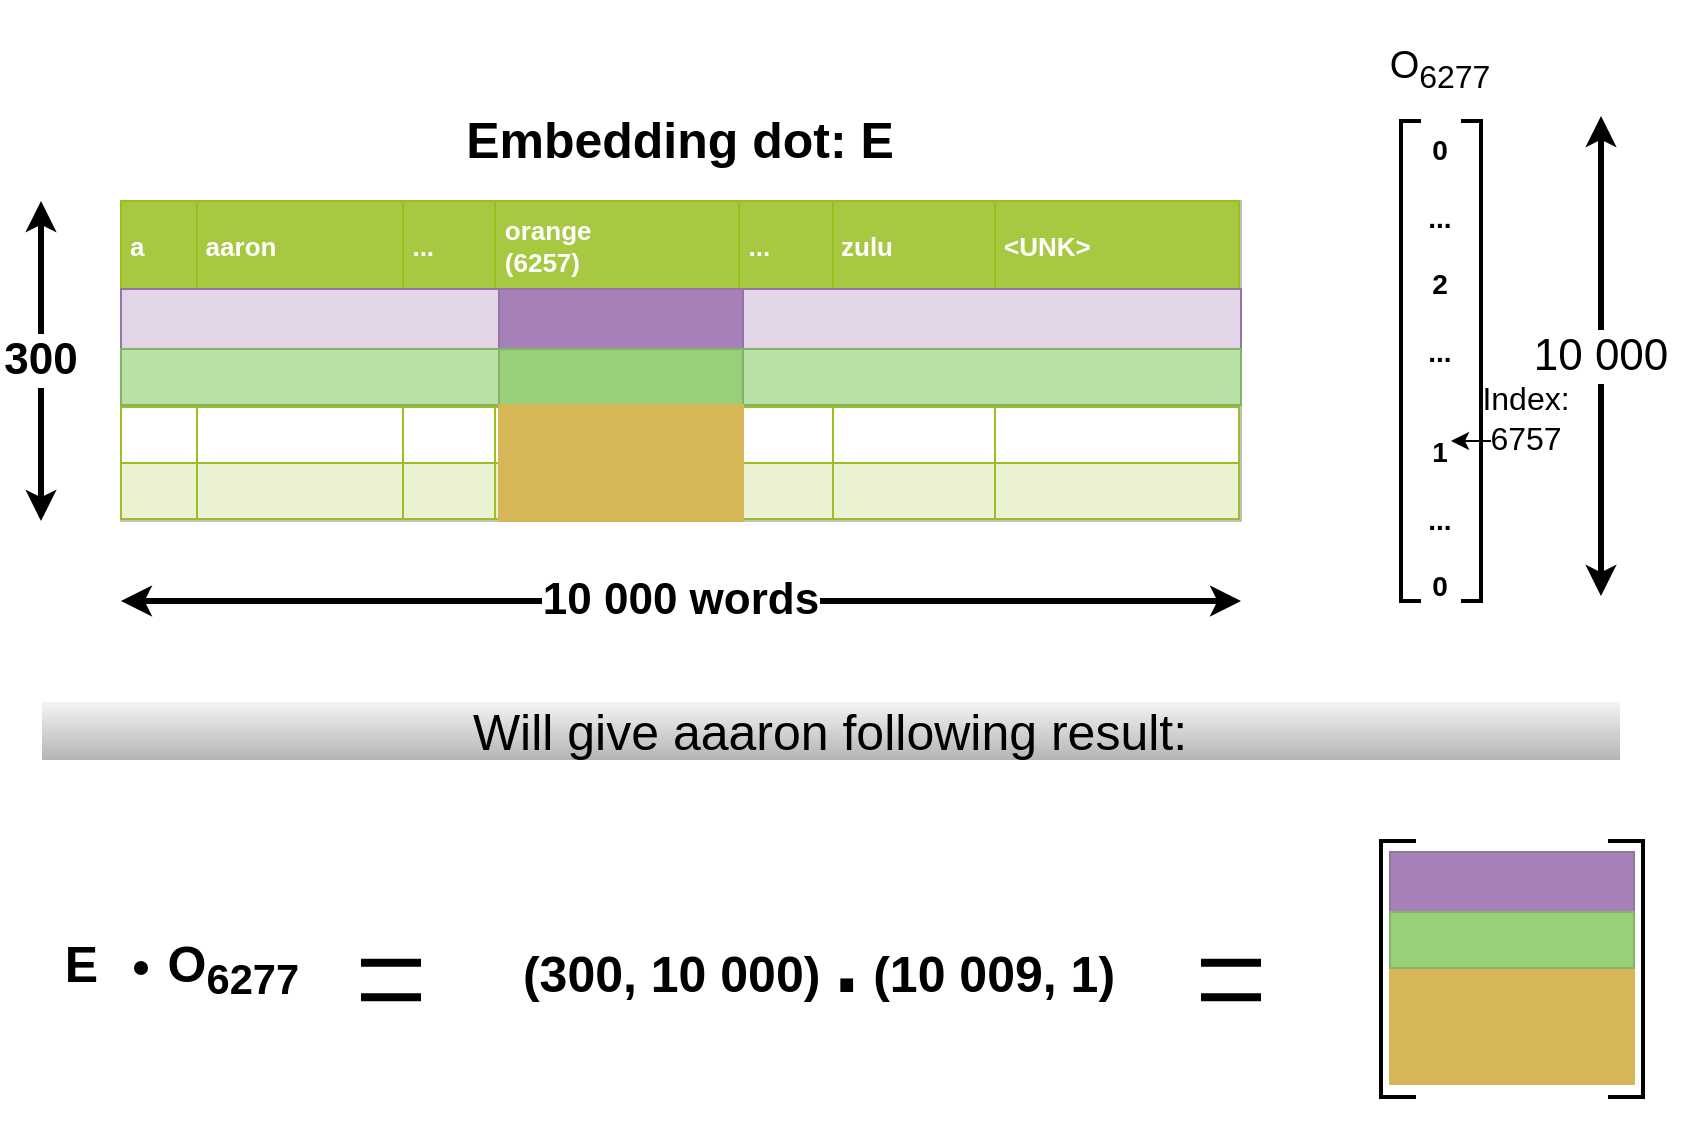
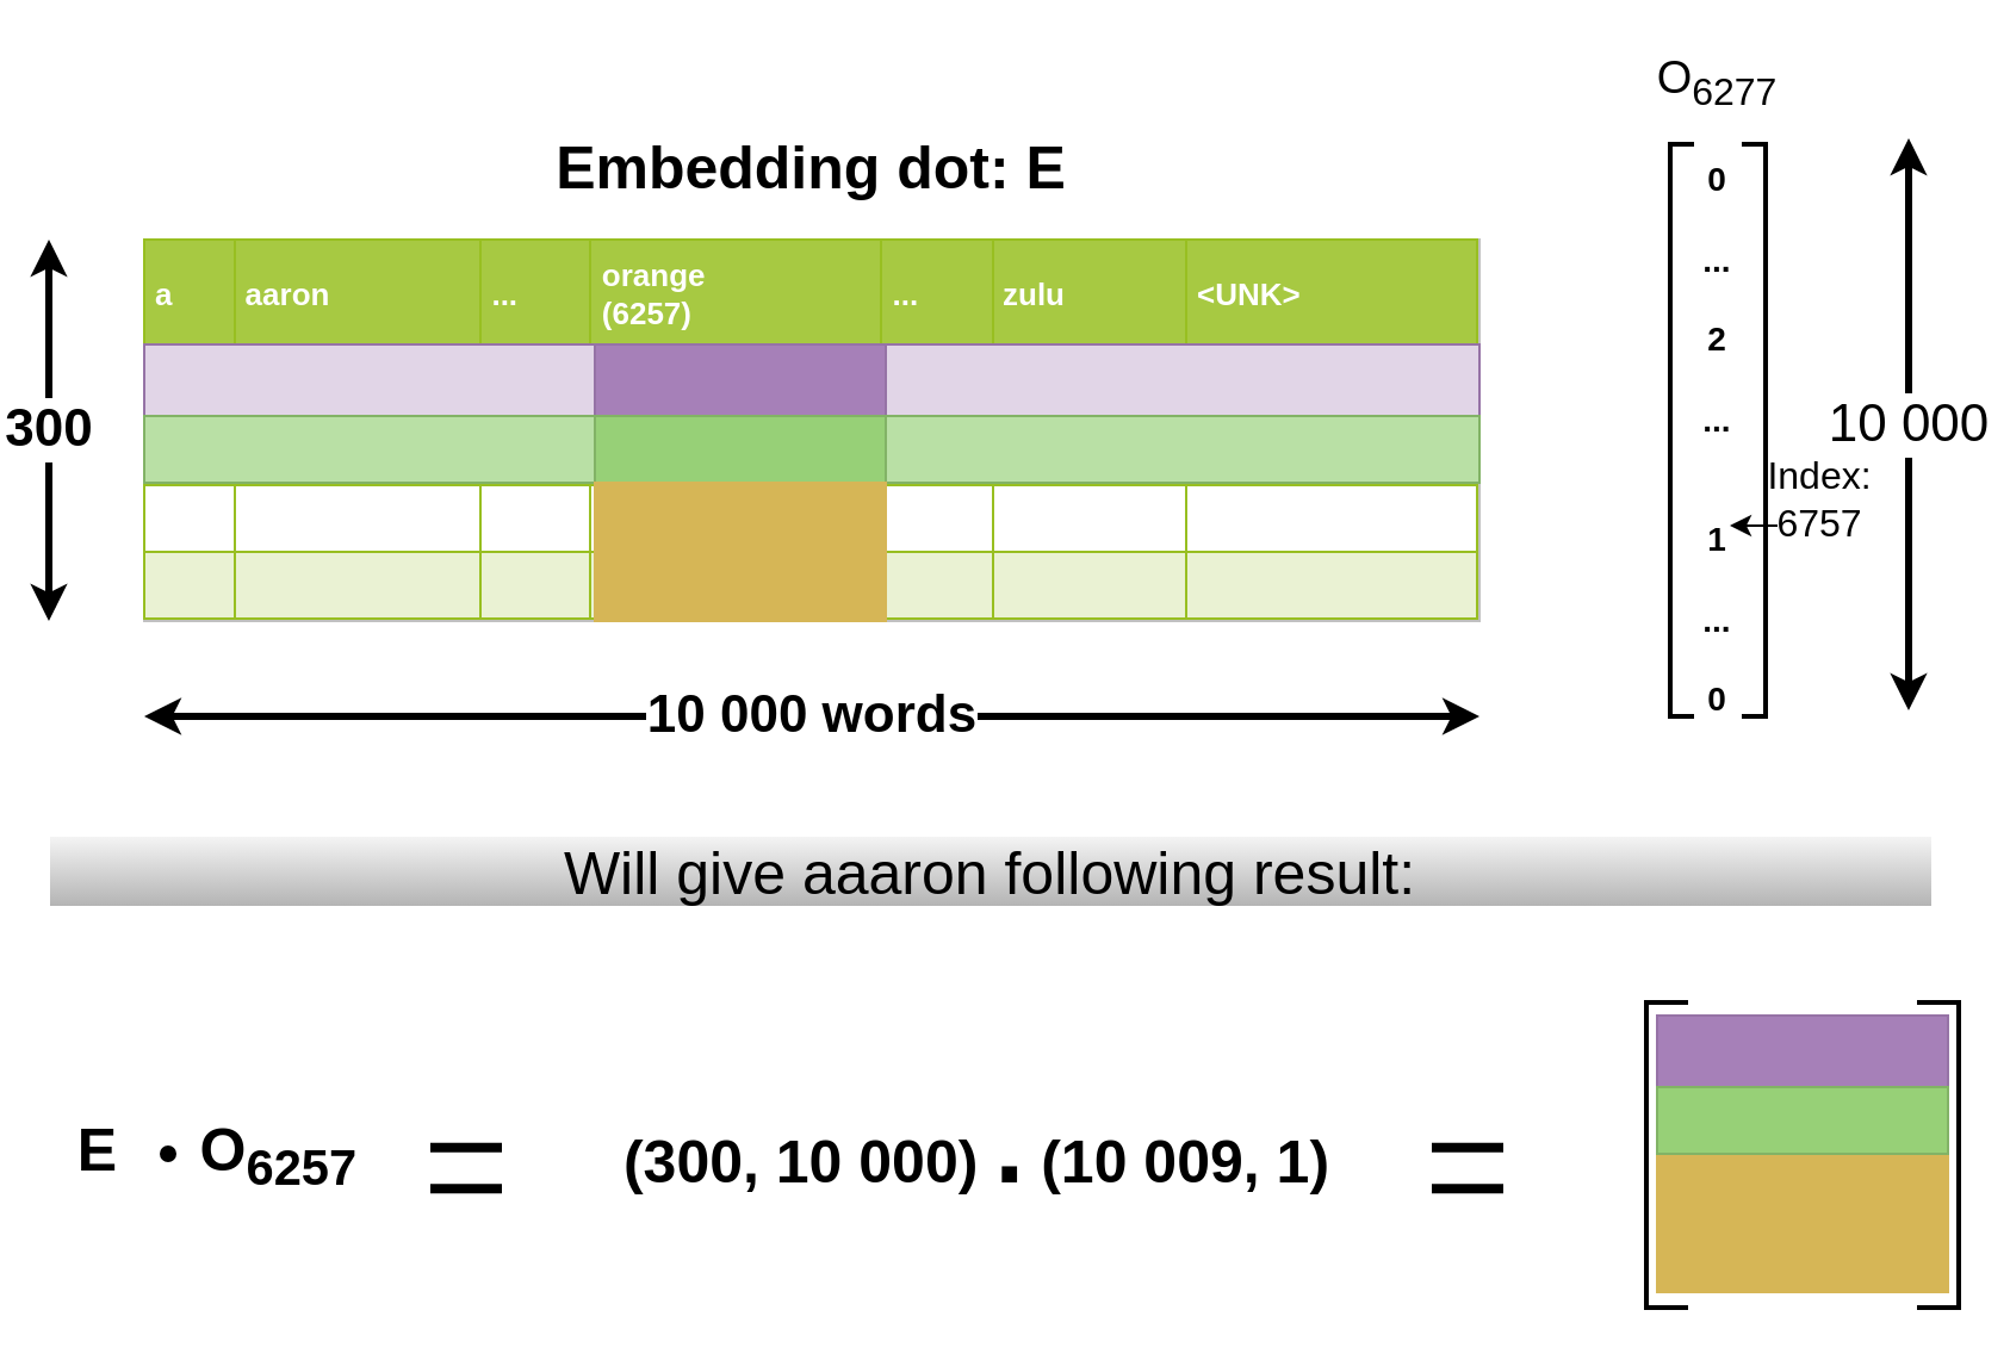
  <mxCell id="0" />
  <mxCell id="1" parent="0" />
  <mxCell id="2" value="&lt;table border=&quot;1&quot; width=&quot;100%&quot; cellpadding=&quot;4&quot; style=&quot;width: 100% ; height: 100% ; border-collapse: collapse&quot;&gt;&lt;tbody style=&quot;font-size: 13px&quot;&gt;&lt;tr style=&quot;background-color: #a7c942 ; color: #ffffff ; border: 1px solid #98bf21&quot;&gt;&lt;th align=&quot;left&quot;&gt;a&lt;/th&gt;&lt;th align=&quot;left&quot;&gt;aaron&lt;/th&gt;&lt;th align=&quot;left&quot;&gt;...&lt;/th&gt;&lt;td&gt;&lt;b&gt;orange&lt;br&gt;(6257)&lt;br&gt;&lt;/b&gt;&lt;/td&gt;&lt;td&gt;&lt;b&gt;...&lt;/b&gt;&lt;/td&gt;&lt;td&gt;&lt;b&gt;zulu&lt;/b&gt;&lt;/td&gt;&lt;td&gt;&lt;b&gt;&amp;lt;UNK&amp;gt;&lt;/b&gt;&lt;/td&gt;&lt;/tr&gt;&lt;tr style=&quot;border: 1px solid #98bf21&quot;&gt;&lt;td&gt;&lt;/td&gt;&lt;td&gt;&lt;br&gt;&lt;/td&gt;&lt;td&gt;&lt;/td&gt;&lt;td&gt;&lt;br&gt;&lt;/td&gt;&lt;td&gt;&lt;br&gt;&lt;/td&gt;&lt;td&gt;&lt;br&gt;&lt;/td&gt;&lt;td&gt;&lt;br&gt;&lt;/td&gt;&lt;/tr&gt;&lt;tr style=&quot;background-color: #eaf2d3 ; border: 1px solid #98bf21&quot;&gt;&lt;td&gt;&lt;br&gt;&lt;/td&gt;&lt;td&gt;&lt;br&gt;&lt;/td&gt;&lt;td&gt;&lt;br&gt;&lt;/td&gt;&lt;td&gt;&lt;br&gt;&lt;/td&gt;&lt;td&gt;&lt;br&gt;&lt;/td&gt;&lt;td&gt;&lt;br&gt;&lt;/td&gt;&lt;td&gt;&lt;br&gt;&lt;/td&gt;&lt;/tr&gt;&lt;tr style=&quot;border: 1px solid #98bf21&quot;&gt;&lt;td&gt;&lt;br&gt;&lt;/td&gt;&lt;td&gt;&lt;br&gt;&lt;/td&gt;&lt;td&gt;&lt;br&gt;&lt;/td&gt;&lt;td&gt;&lt;br&gt;&lt;/td&gt;&lt;td&gt;&lt;br&gt;&lt;/td&gt;&lt;td&gt;&lt;br&gt;&lt;/td&gt;&lt;td&gt;&lt;br&gt;&lt;/td&gt;&lt;/tr&gt;&lt;tr style=&quot;background-color: #eaf2d3 ; border: 1px solid #98bf21&quot;&gt;&lt;td&gt;&lt;br&gt;&lt;/td&gt;&lt;td&gt;&lt;br&gt;&lt;/td&gt;&lt;td&gt;&lt;br&gt;&lt;/td&gt;&lt;td&gt;&lt;br&gt;&lt;/td&gt;&lt;td&gt;&lt;br&gt;&lt;/td&gt;&lt;td&gt;&lt;br&gt;&lt;/td&gt;&lt;td&gt;&lt;br&gt;&lt;/td&gt;&lt;/tr&gt;&lt;/tbody&gt;&lt;/table&gt;" style="text;html=1;strokeColor=#c0c0c0;fillColor=#ffffff;overflow=fill;rounded=0;" parent="1" vertex="1"><mxGeometry x="60" y="100" width="560" height="160" as="geometry" /></mxCell>
  <mxCell id="3" value="" style="rounded=0;whiteSpace=wrap;html=1;fillColor=#E1D5E7;fontSize=25;strokeColor=#9673a6;" vertex="1" parent="1"><mxGeometry x="60" y="144" width="560" height="30" as="geometry" /></mxCell>
  <mxCell id="4" value="300" style="endArrow=classic;startArrow=classic;html=1;fontSize=22;strokeWidth=3;fontStyle=1" parent="1" edge="1"><mxGeometry width="50" height="50" relative="1" as="geometry"><mxPoint x="20" y="260" as="sourcePoint" /><mxPoint x="20" y="100" as="targetPoint" /></mxGeometry></mxCell>
  <mxCell id="5" value="10 000 words" style="endArrow=classic;startArrow=classic;html=1;fontSize=22;strokeWidth=3;fontStyle=1" parent="1" edge="1"><mxGeometry width="50" height="50" relative="1" as="geometry"><mxPoint x="620" y="300" as="sourcePoint" /><mxPoint x="60" y="300" as="targetPoint" /></mxGeometry></mxCell>
  <mxCell id="6" value="O&lt;sub&gt;&lt;font style=&quot;font-size: 16px&quot;&gt;6277&lt;/font&gt;&lt;/sub&gt;" style="text;html=1;strokeColor=none;fillColor=none;align=center;verticalAlign=middle;whiteSpace=wrap;rounded=0;fontSize=19;" parent="1" vertex="1"><mxGeometry x="690" y="20" width="60" height="30" as="geometry" /></mxCell>
  <mxCell id="7" value="" style="group;connectable=0;" parent="1" vertex="1" connectable="0"><mxGeometry x="700" y="57.5" width="40" height="245" as="geometry" /></mxCell>
  <mxCell id="8" value="&lt;font style=&quot;font-size: 14px&quot;&gt;&lt;b&gt;0&lt;br&gt;&lt;br&gt;...&lt;br&gt;&lt;br&gt;2&lt;br&gt;&lt;br&gt;...&lt;br&gt;&lt;br&gt;&lt;br&gt;1&lt;br&gt;&lt;br&gt;...&lt;br&gt;&lt;br&gt;0&lt;/b&gt;&lt;/font&gt;&lt;br&gt;" style="rounded=0;whiteSpace=wrap;html=1;verticalAlign=top;strokeWidth=2;" parent="7" vertex="1"><mxGeometry y="2.5" width="40" height="240" as="geometry" /></mxCell>
  <mxCell id="9" value="" style="rounded=0;whiteSpace=wrap;html=1;strokeWidth=6;fontSize=19;strokeColor=none;" parent="7" vertex="1"><mxGeometry x="10" width="20" height="5" as="geometry" /></mxCell>
  <mxCell id="10" value="" style="rounded=0;whiteSpace=wrap;html=1;strokeWidth=6;fontSize=19;strokeColor=none;" parent="7" vertex="1"><mxGeometry x="10" y="240" width="20" height="5" as="geometry" /></mxCell>
  <mxCell id="11" value="" style="endArrow=classic;html=1;" edge="1" parent="7"><mxGeometry width="50" height="50" relative="1" as="geometry"><mxPoint x="45" y="162.5" as="sourcePoint" /><mxPoint x="25" y="162.5" as="targetPoint" /></mxGeometry></mxCell>
  <mxCell id="12" value="10 000" style="endArrow=classic;startArrow=classic;html=1;fontSize=22;strokeWidth=3;" parent="1" edge="1"><mxGeometry width="50" height="50" relative="1" as="geometry"><mxPoint x="800" y="57.5" as="sourcePoint" /><mxPoint x="800" y="297.5" as="targetPoint" /></mxGeometry></mxCell>
  <mxCell id="13" value="Index:&lt;br&gt;6757" style="text;html=1;strokeColor=none;fillColor=none;align=center;verticalAlign=middle;whiteSpace=wrap;rounded=0;fontSize=16;connectable=0;" parent="1" vertex="1"><mxGeometry x="743" y="194" width="40" height="30" as="geometry" /></mxCell>
  <mxCell id="14" value="Embedding dot: E" style="text;html=1;strokeColor=none;fillColor=none;align=center;verticalAlign=middle;whiteSpace=wrap;rounded=0;fontSize=25;fontStyle=1" parent="1" vertex="1"><mxGeometry x="60" y="40" width="560" height="58" as="geometry" /></mxCell>
  <mxCell id="15" value="" style="shape=link;html=1;fontSize=25;width=14.286;fontStyle=0;strokeWidth=4;" edge="1" parent="1"><mxGeometry width="50" height="50" relative="1" as="geometry"><mxPoint x="180" y="489.5" as="sourcePoint" /><mxPoint x="210" y="489.5" as="targetPoint" /></mxGeometry></mxCell>
  <mxCell id="16" value="" style="rounded=0;whiteSpace=wrap;html=1;fillColor=#A680B8;fontSize=25;strokeColor=#9673a6;" vertex="1" parent="1"><mxGeometry x="249" y="144" width="122" height="30" as="geometry" /></mxCell>
  <mxCell id="17" value="" style="rounded=0;whiteSpace=wrap;html=1;fillColor=#B9E0A5;fontSize=25;strokeColor=#82b366;" vertex="1" parent="1"><mxGeometry x="60" y="174" width="560" height="28" as="geometry" /></mxCell>
  <mxCell id="18" value="" style="rounded=0;whiteSpace=wrap;html=1;fillColor=#97D077;fontSize=25;strokeColor=#82b366;" vertex="1" parent="1"><mxGeometry x="249" y="174" width="122" height="28" as="geometry" /></mxCell>
  <mxCell id="19" value="" style="rounded=0;whiteSpace=wrap;html=1;fillColor=#D6B656;fontSize=25;strokeColor=#d6b656;" vertex="1" parent="1"><mxGeometry x="249" y="202" width="122" height="58" as="geometry" /></mxCell>
  <mxCell id="20" value="" style="group" vertex="1" connectable="0" parent="1"><mxGeometry x="690" y="417.5" width="131" height="133" as="geometry" /></mxCell>
  <mxCell id="21" value="" style="rounded=0;whiteSpace=wrap;html=1;verticalAlign=top;strokeWidth=2;" vertex="1" parent="20"><mxGeometry y="2.5" width="131" height="128" as="geometry" /></mxCell>
  <mxCell id="22" value="" style="rounded=0;whiteSpace=wrap;html=1;strokeWidth=6;fontSize=19;strokeColor=none;" vertex="1" parent="20"><mxGeometry x="17.5" y="128" width="96" height="5" as="geometry" /></mxCell>
  <mxCell id="23" value="" style="rounded=0;whiteSpace=wrap;html=1;fillColor=#D6B656;fontSize=25;strokeColor=#d6b656;" vertex="1" parent="20"><mxGeometry x="4.5" y="66" width="122" height="58" as="geometry" /></mxCell>
  <mxCell id="24" value="" style="rounded=0;whiteSpace=wrap;html=1;strokeWidth=6;fontSize=19;strokeColor=none;" vertex="1" parent="20"><mxGeometry x="17.5" width="96" height="5" as="geometry" /></mxCell>
  <mxCell id="25" value="" style="rounded=0;whiteSpace=wrap;html=1;fillColor=#A680B8;fontSize=25;strokeColor=#9673a6;" vertex="1" parent="20"><mxGeometry x="4.5" y="8" width="122" height="30" as="geometry" /></mxCell>
  <mxCell id="26" value="" style="rounded=0;whiteSpace=wrap;html=1;fillColor=#97D077;fontSize=25;strokeColor=#82b366;" vertex="1" parent="20"><mxGeometry x="4.5" y="38" width="122" height="28" as="geometry" /></mxCell>
- <mxCell id="27" value="E&amp;nbsp; &amp;nbsp; &amp;nbsp;&lt;span&gt;O&lt;/span&gt;&lt;sub&gt;&lt;font&gt;6277&lt;/font&gt;&lt;/sub&gt;" style="text;html=1;strokeColor=none;fillColor=none;align=center;verticalAlign=middle;whiteSpace=wrap;rounded=0;fontSize=25;fontStyle=1" vertex="1" parent="1"><mxGeometry x="21" y="464" width="140" height="40" as="geometry" /></mxCell>
+ <mxCell id="27" value="E&amp;nbsp; &amp;nbsp; &amp;nbsp;&lt;span&gt;O&lt;/span&gt;&lt;sub&gt;&lt;font&gt;6257&lt;/font&gt;&lt;/sub&gt;" style="text;html=1;strokeColor=none;fillColor=none;align=center;verticalAlign=middle;whiteSpace=wrap;rounded=0;fontSize=25;fontStyle=1" vertex="1" parent="1"><mxGeometry x="21" y="464" width="140" height="40" as="geometry" /></mxCell>
  <mxCell id="28" value="" style="ellipse;whiteSpace=wrap;html=1;aspect=fixed;fillColor=#000000;fontSize=25;" vertex="1" parent="1"><mxGeometry x="67" y="480.5" width="6" height="6" as="geometry" /></mxCell>
  <mxCell id="29" value="Will give aaaron following result:" style="text;html=1;strokeColor=#FFFFFF;fillColor=#f5f5f5;align=center;verticalAlign=middle;whiteSpace=wrap;rounded=0;fontSize=25;gradientColor=#b3b3b3;" vertex="1" parent="1"><mxGeometry x="20" y="350" width="790" height="30" as="geometry" /></mxCell>
  <mxCell id="30" value="(300, 10 000) &lt;font style=&quot;font-size: 45px&quot;&gt;.&lt;/font&gt; (10 009, 1)" style="text;html=1;strokeColor=none;fillColor=none;align=center;verticalAlign=middle;whiteSpace=wrap;rounded=0;fontSize=25;fontStyle=1" vertex="1" parent="1"><mxGeometry x="229" y="460" width="361" height="40" as="geometry" /></mxCell>
  <mxCell id="31" value="" style="shape=link;html=1;fontSize=25;width=14.286;fontStyle=0;strokeWidth=4;" edge="1" parent="1"><mxGeometry width="50" height="50" relative="1" as="geometry"><mxPoint x="600" y="489.5" as="sourcePoint" /><mxPoint x="630" y="489.5" as="targetPoint" /></mxGeometry></mxCell>
